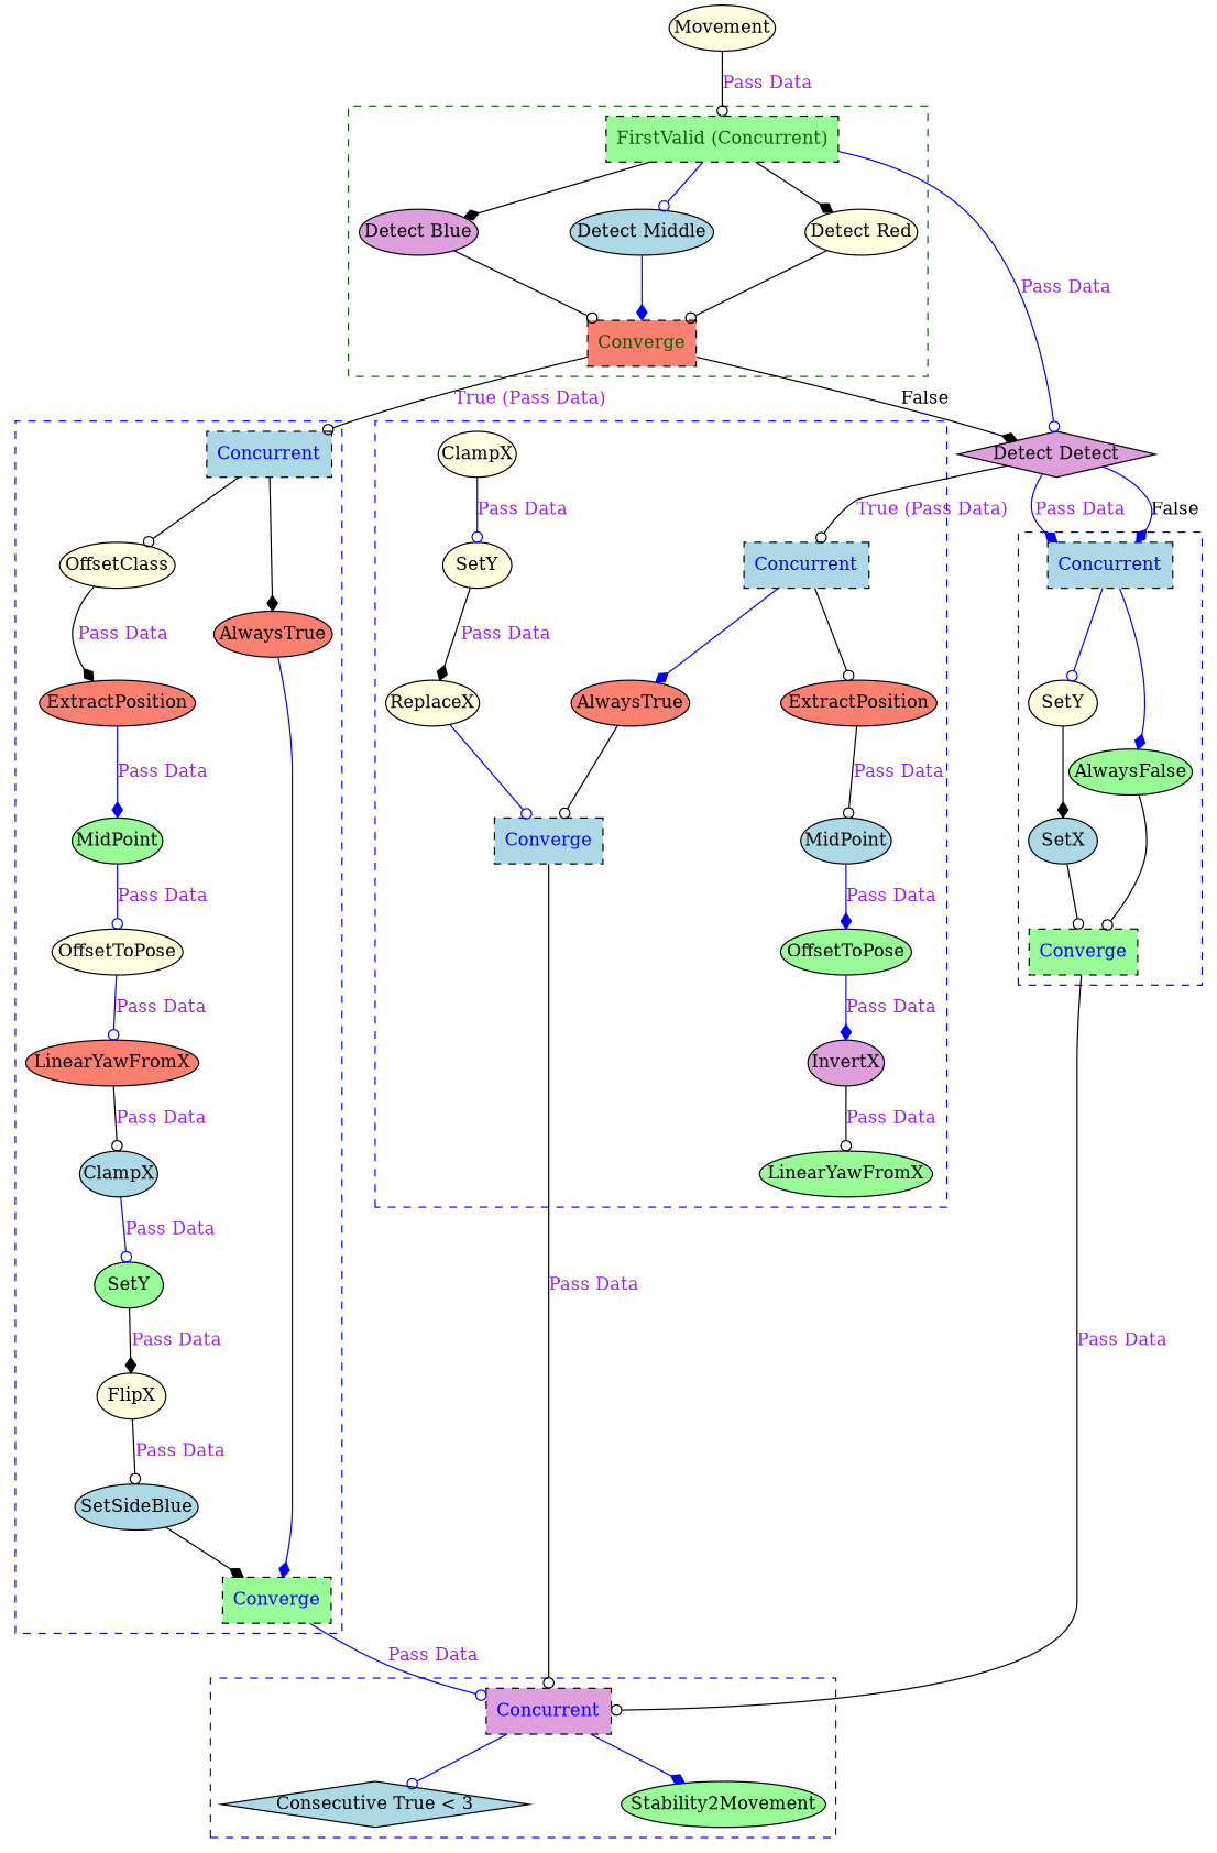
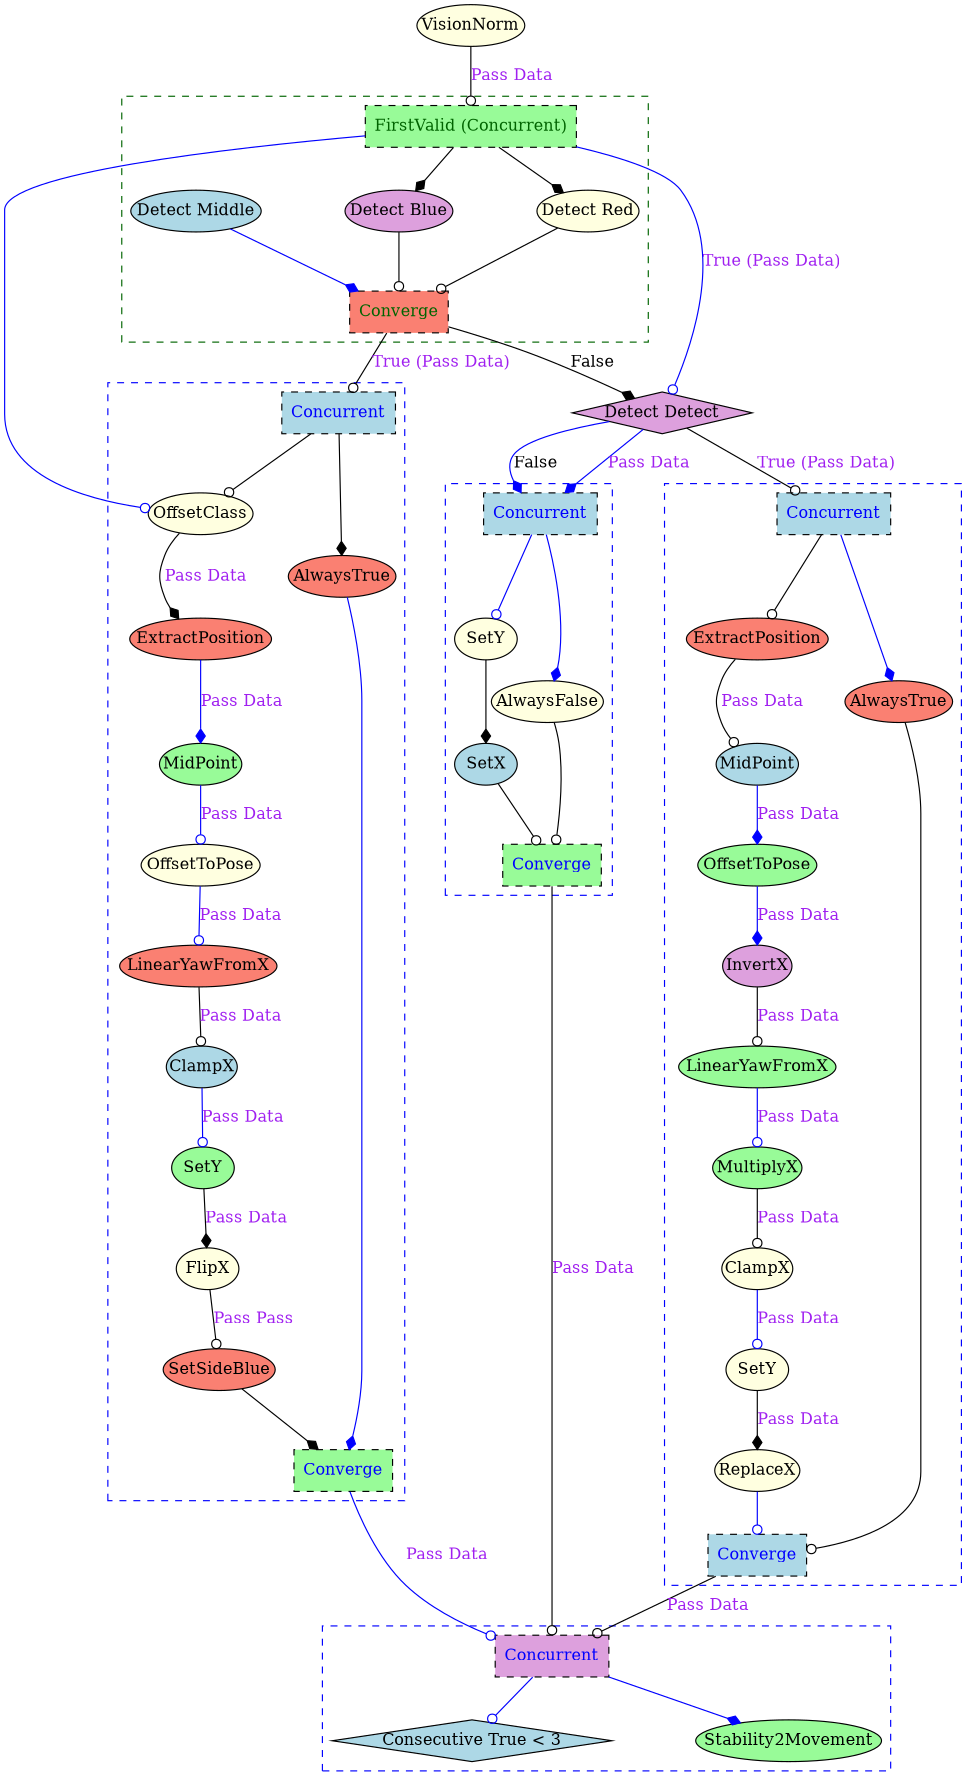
  digraph {
    nodesep=1.0
    splines=true
    node [fillcolor=lightyellow margin=0 style=filled]
    edge [arrowhead=odot color=black fontcolor=purple]
    n1 [label=FlipX]
-   n2 [fillcolor=lightblue label=SetSideBlue]
+   n2 [fillcolor=salmon label=SetSideBlue]
    n3 [fillcolor=palegreen fontcolor=blue label=Converge shape=box style="dashed,filled" margin=""]
    n4 [fillcolor=palegreen label=SetY]
    n5 [fillcolor=lightblue label=ClampX]
    n6 [fillcolor=salmon label=LinearYawFromX]
    n7 [label=OffsetToPose]
    n8 [fillcolor=palegreen label=MidPoint]
    n9 [fillcolor=salmon label=ExtractPosition]
    n10 [label=OffsetClass]
    n11 [fillcolor=lightblue fontcolor=blue label=Concurrent shape=box style="dashed,filled" margin=""]
    n12 [fillcolor=salmon label=AlwaysTrue]
    n13 [label=SetY]
    n14 [label=ReplaceX]
    n15 [fillcolor=lightblue fontcolor=blue label=Converge shape=box style="dashed,filled" margin=""]
    n16 [label=ClampX]
+   n17 [fillcolor=palegreen label=MultiplyX]
    n18 [fillcolor=palegreen label=LinearYawFromX]
    n19 [fillcolor=plum label=InvertX]
    n20 [fillcolor=palegreen label=OffsetToPose]
    n21 [fillcolor=lightblue label=MidPoint]
    n22 [fillcolor=salmon label=ExtractPosition]
    n23 [fillcolor=lightblue fontcolor=blue label=Concurrent shape=box style="dashed,filled" margin=""]
    n24 [fillcolor=salmon label=AlwaysTrue]
    n25 [label=SetY]
    n26 [fillcolor=lightblue label=SetX]
    n27 [fillcolor=palegreen fontcolor=blue label=Converge shape=box style="dashed,filled" margin=""]
    n28 [fillcolor=lightblue fontcolor=blue label=Concurrent shape=box style="dashed,filled" margin=""]
-   n29 [fillcolor=palegreen label=AlwaysFalse]
+   n29 [label=AlwaysFalse]
    n30 [fillcolor=salmon fontcolor=darkgreen label=Converge shape=box style="dashed,filled" margin=""]
    n31 [fillcolor=palegreen fontcolor=darkgreen label="FirstValid (Concurrent)" shape=box style="dashed,filled" margin=""]
    n32 [fillcolor=plum label="Detect Blue"]
    n33 [fillcolor=lightblue label="Detect Middle"]
    n34 [label="Detect Red"]
    n35 [fillcolor=lightblue label="Consecutive True < 3" shape=diamond]
    n36 [fillcolor=plum fontcolor=blue label=Concurrent shape=box style="dashed,filled" margin=""]
    n37 [fillcolor=palegreen label=Stability2Movement]
    n38 [fillcolor=plum label="Detect Detect" shape=diamond]
-   n39 [label=Movement]
+   n39 [label=VisionNorm]
    subgraph cluster_1 {
      color=blue
      style=dashed
      n1
      n2
      n3
      n4
      n5
      n6
      n7
      n8
      n9
      n10
      n11
      n12
    }
    subgraph cluster_2 {
      color=blue
      style=dashed
      n13
      n14
      n15
      n16
+     n17
      n18
      n19
      n20
      n21
      n22
      n23
      n24
    }
    subgraph cluster_3 {
      color=blue
      style=dashed
      n25
      n26
      n27
      n28
      n29
    }
    subgraph cluster_4 {
      color=darkgreen
      style=dashed
      n30
      n31
      n32
      n33
      n34
    }
    subgraph cluster_5 {
      color=blue
      style=dashed
      n35
      n36
      n37
    }
-   n1 -> n2 [label="Pass Data"]
+   n1 -> n2 [label="Pass Pass"]
    n2 -> n3 [arrowhead=diamond fontcolor=""]
    n3 -> n36 [color=blue label="Pass Data"]
    n4 -> n1 [arrowhead=diamond label="Pass Data"]
    n5 -> n4 [color=blue label="Pass Data"]
    n6 -> n5 [label="Pass Data"]
    n7 -> n6 [color=blue label="Pass Data"]
    n8 -> n7 [color=blue label="Pass Data"]
    n9 -> n8 [arrowhead=diamond color=blue label="Pass Data"]
    n10 -> n9 [arrowhead=diamond label="Pass Data"]
    n11 -> n10 [fontcolor=""]
    n11 -> n12 [arrowhead=diamond fontcolor=""]
    n12 -> n3 [arrowhead=diamond color=blue fontcolor=""]
    n13 -> n14 [arrowhead=diamond label="Pass Data"]
    n14 -> n15 [color=blue fontcolor=""]
    n15 -> n36 [label="Pass Data"]
    n16 -> n13 [color=blue label="Pass Data"]
+   n17 -> n16 [label="Pass Data"]
+   n18 -> n17 [color=blue label="Pass Data"]
    n19 -> n18 [label="Pass Data"]
    n20 -> n19 [arrowhead=diamond color=blue label="Pass Data"]
    n21 -> n20 [arrowhead=diamond color=blue label="Pass Data"]
    n22 -> n21 [label="Pass Data"]
    n23 -> n22 [fontcolor=""]
    n23 -> n24 [arrowhead=diamond color=blue fontcolor=""]
    n24 -> n15 [fontcolor=""]
    n25 -> n26 [arrowhead=diamond fontcolor=""]
    n26 -> n27 [fontcolor=""]
    n27 -> n36 [label="Pass Data"]
    n28 -> n25 [color=blue fontcolor=""]
    n28 -> n29 [arrowhead=diamond color=blue fontcolor=""]
    n29 -> n27 [fontcolor=""]
    n30 -> n11 [label="True (Pass Data)"]
    n30 -> n38 [arrowhead=diamond label=False fontcolor=""]
    n31 -> n32 [arrowhead=diamond fontcolor=""]
-   n31 -> n33 [color=blue fontcolor=""]
+   n31 -> n10 [color=blue fontcolor=""]
    n31 -> n34 [arrowhead=diamond fontcolor=""]
-   n31 -> n38 [color=blue label="Pass Data"]
+   n31 -> n38 [color=blue label="True (Pass Data)"]
    n32 -> n30 [fontcolor=""]
    n33 -> n30 [arrowhead=diamond color=blue fontcolor=""]
    n34 -> n30 [fontcolor=""]
    n36 -> n35 [color=blue fontcolor=""]
    n36 -> n37 [arrowhead=diamond color=blue fontcolor=""]
    n38 -> n23 [label="True (Pass Data)"]
    n38 -> n28 [arrowhead=diamond color=blue label=False fontcolor=""]
    n38 -> n28 [arrowhead=diamond color=blue label="Pass Data"]
    n39 -> n31 [label="Pass Data"]
  }
